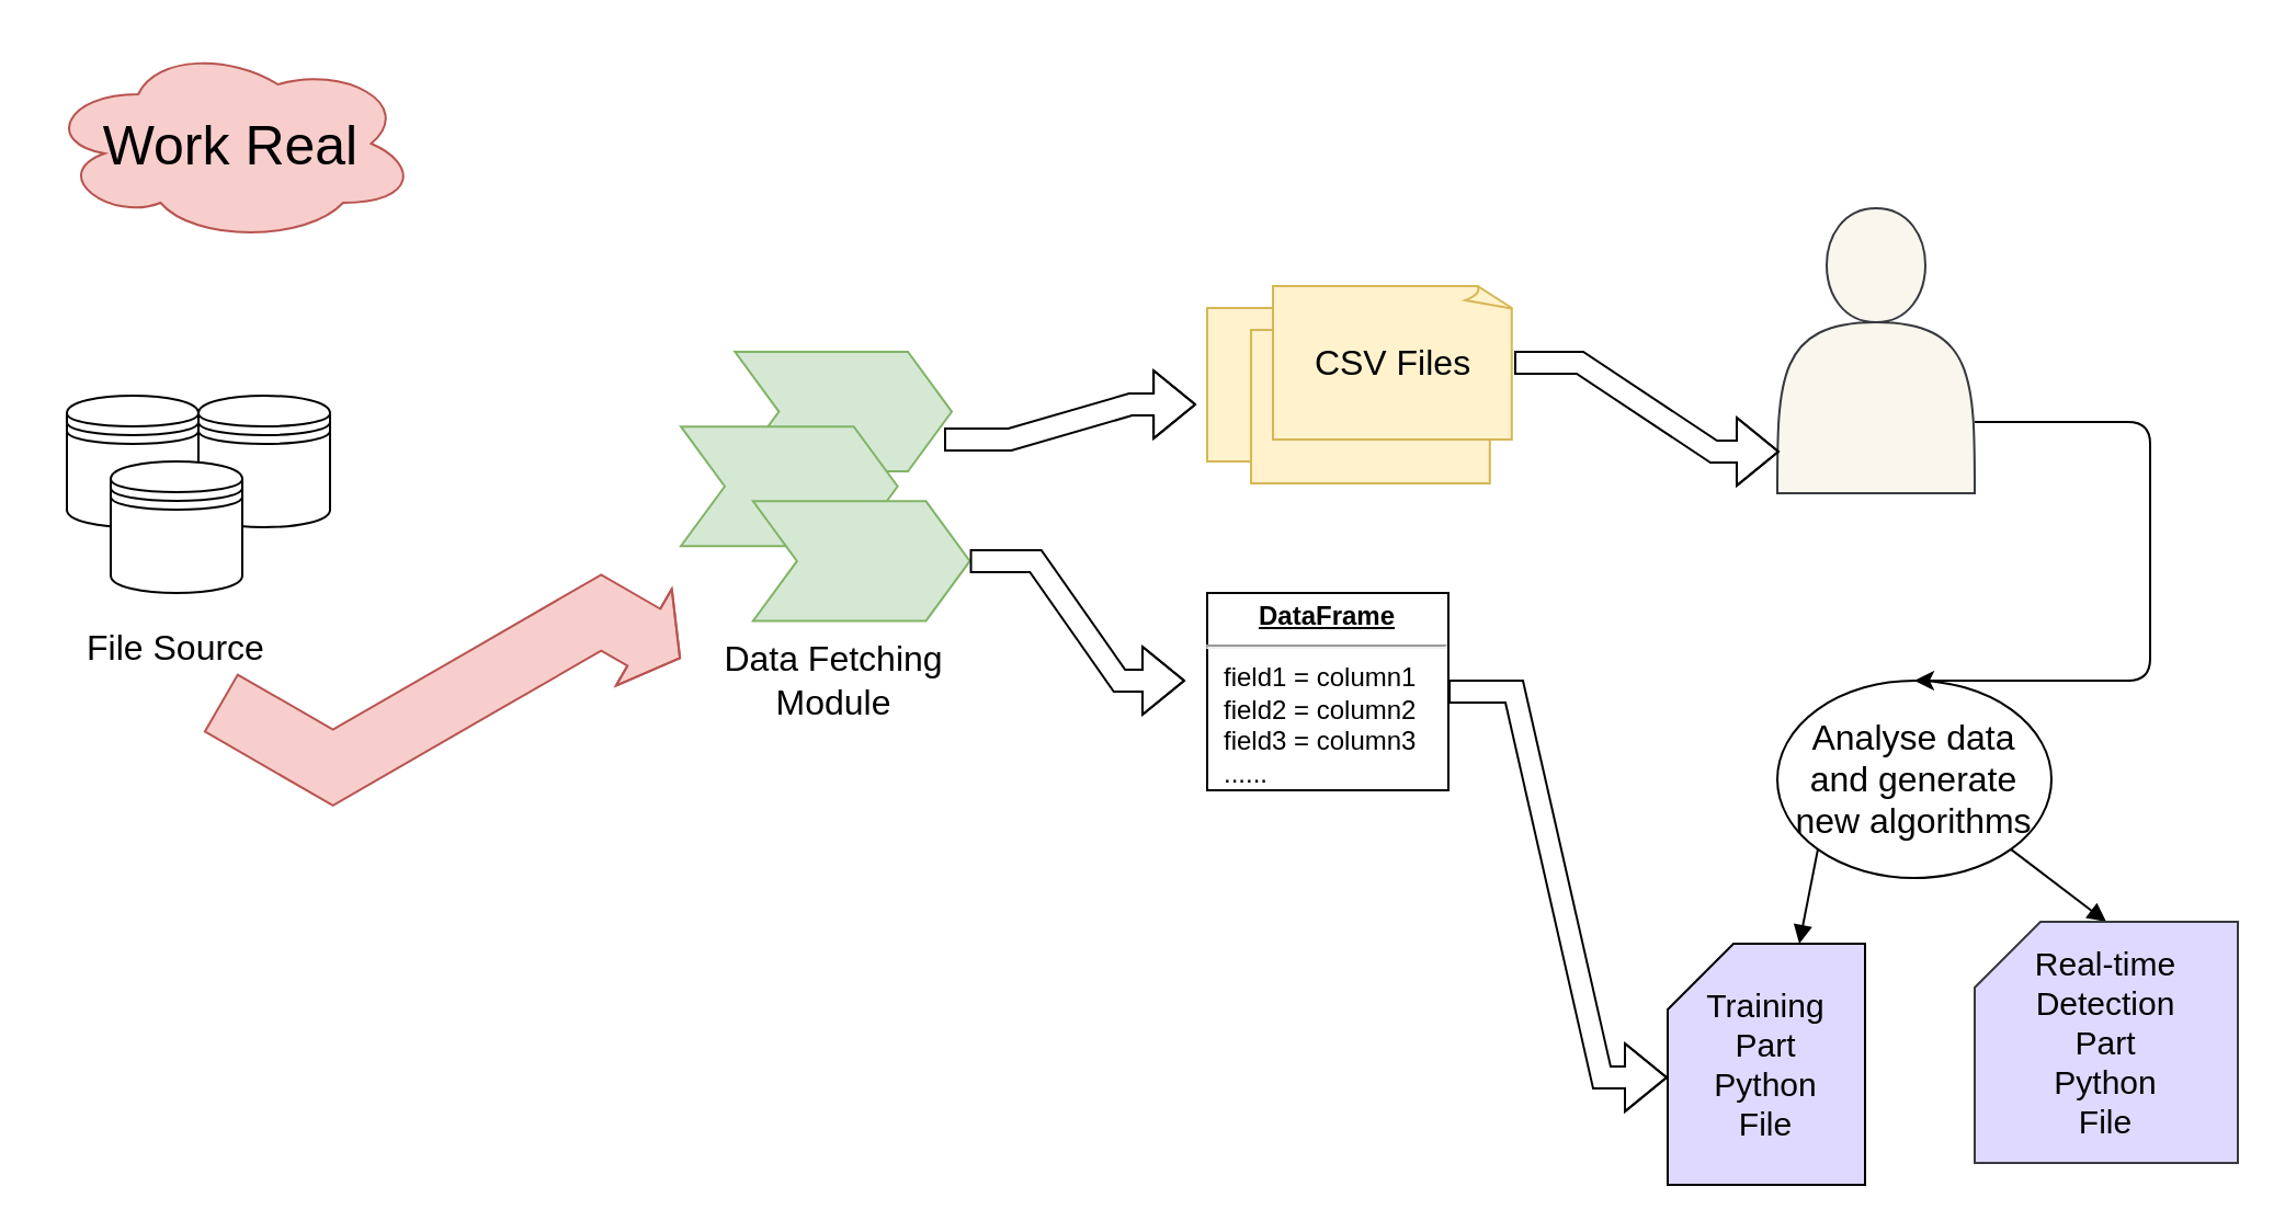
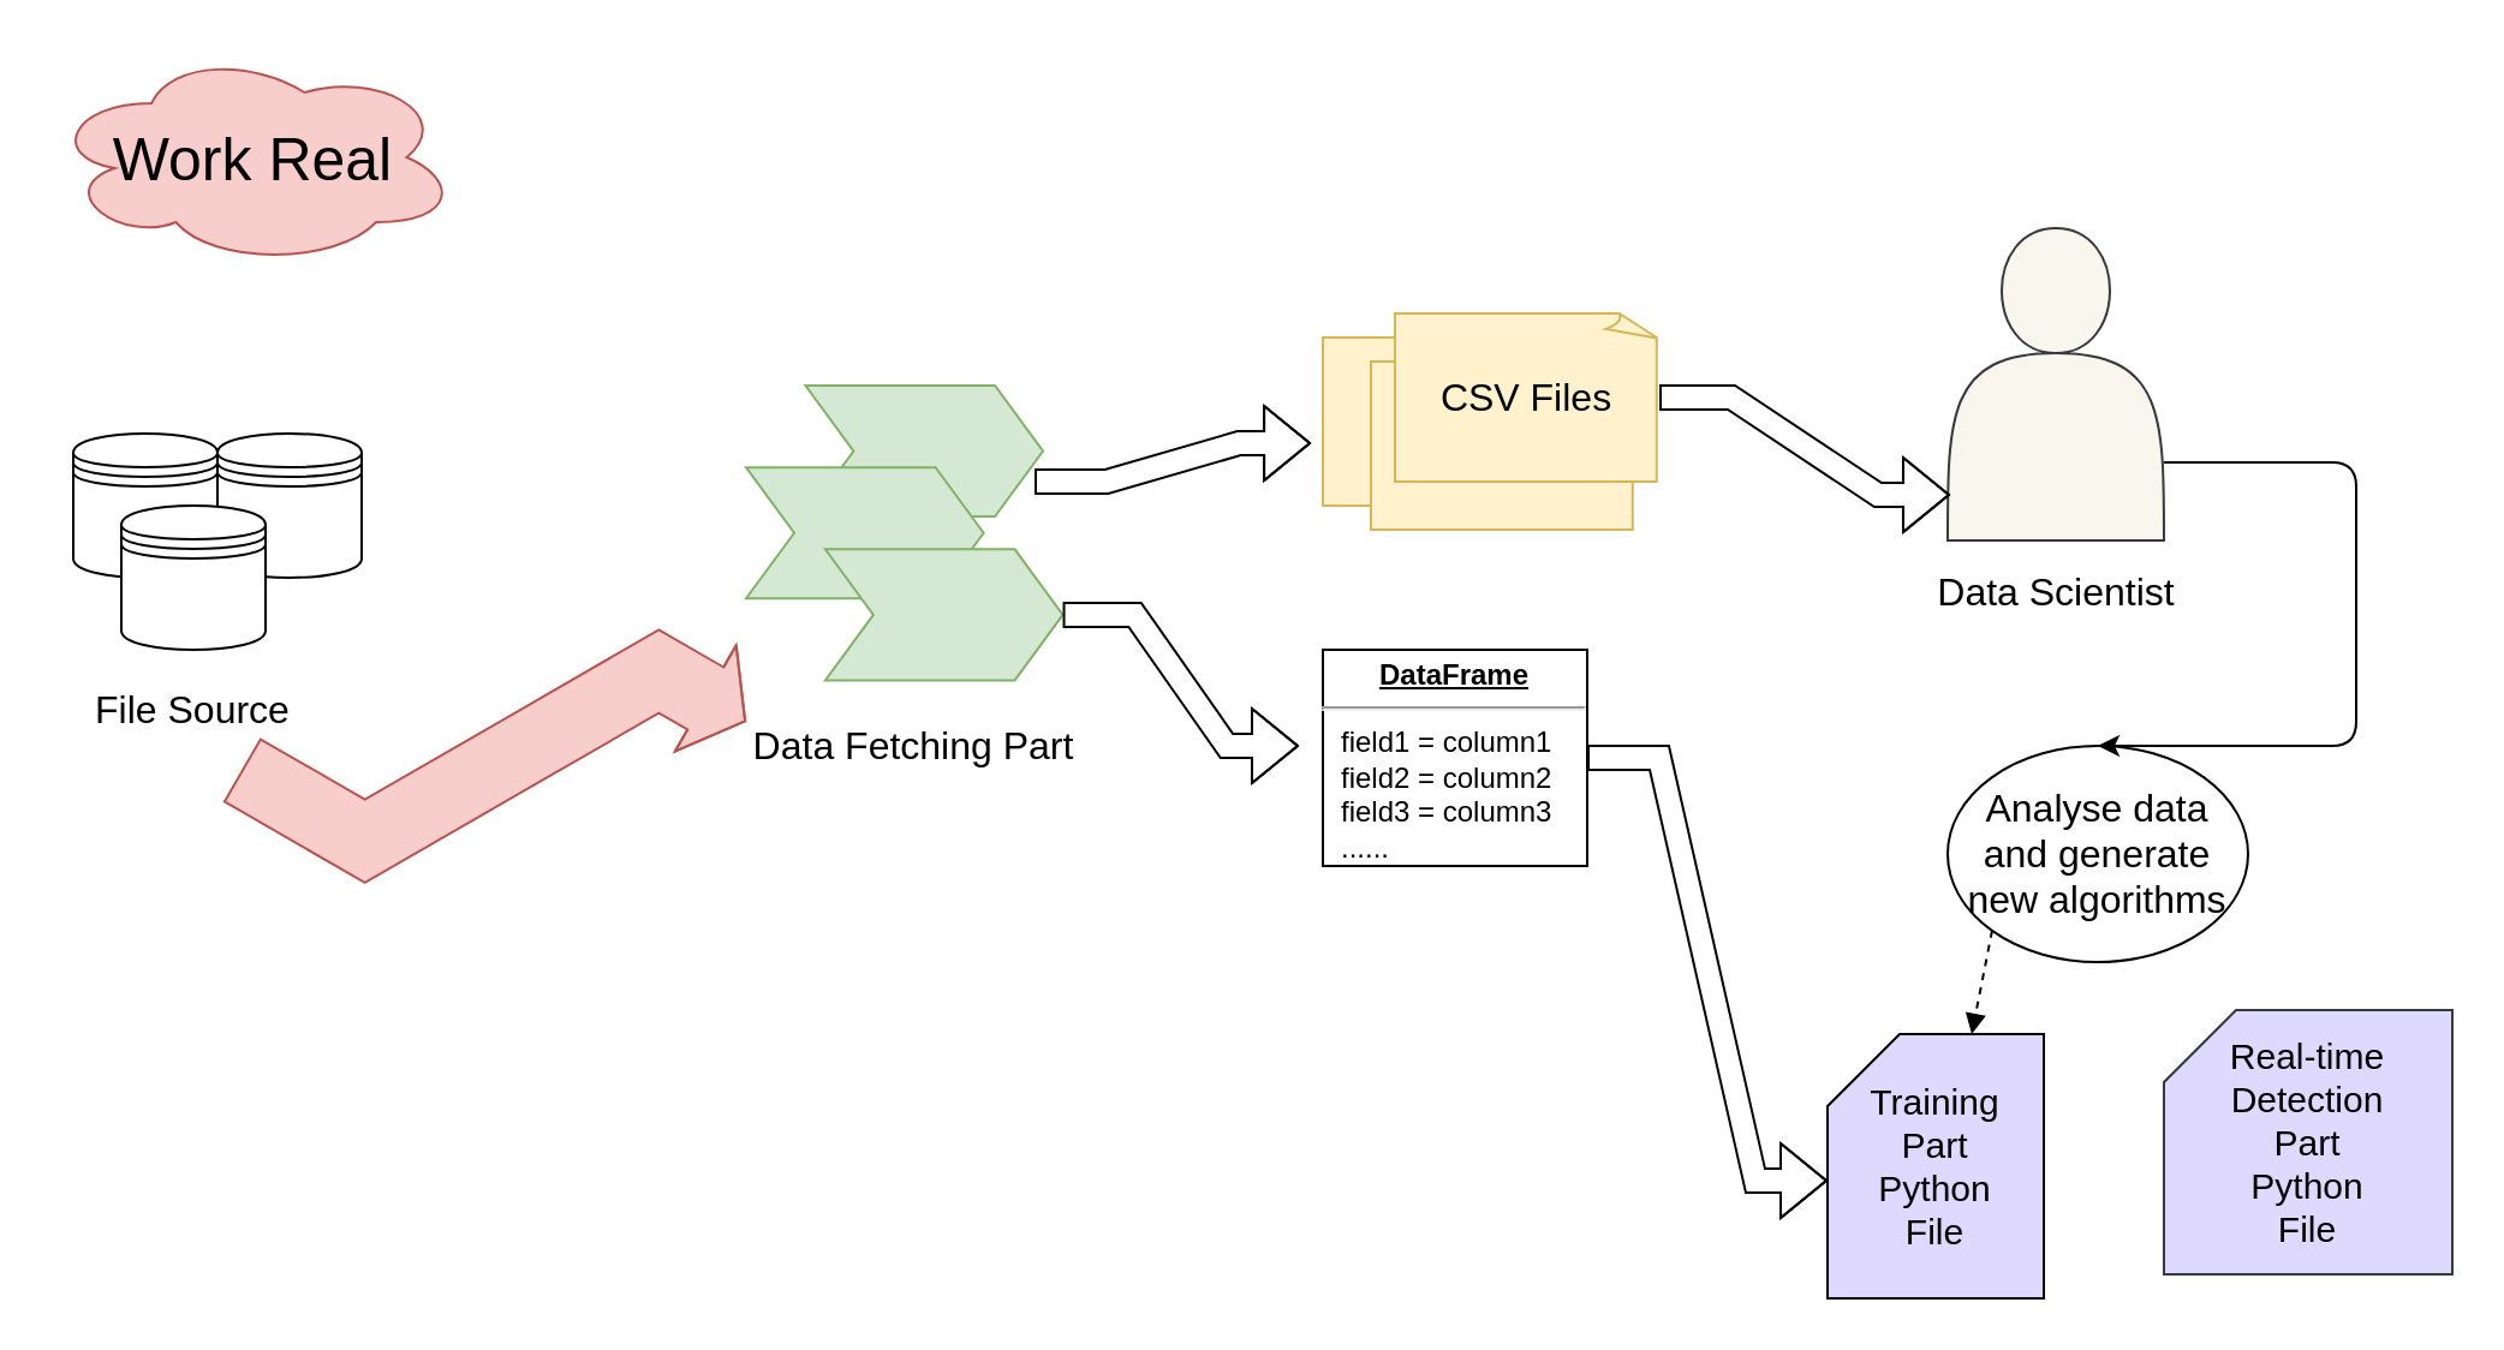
  <mxCell id="0" />
  <mxCell id="1" parent="0" />
  <mxCell id="2" value="&lt;span style=&quot;font-size: 25px&quot;&gt;Work Real&lt;/span&gt;" style="ellipse;shape=cloud;whiteSpace=wrap;html=1;fillColor=#f8cecc;strokeColor=#b85450;" vertex="1" parent="1"><mxGeometry x="20" y="20" width="170" height="90" as="geometry" /></mxCell>
  <mxCell id="3" value="" style="group" vertex="1" connectable="0" parent="1"><mxGeometry x="20" y="180" width="130" height="130" as="geometry" /></mxCell>
  <mxCell id="4" value="" style="shape=datastore;whiteSpace=wrap;html=1;" vertex="1" parent="3"><mxGeometry x="10" width="60" height="60" as="geometry" /></mxCell>
  <mxCell id="5" value="" style="shape=datastore;whiteSpace=wrap;html=1;" vertex="1" parent="3"><mxGeometry x="70" width="60" height="60" as="geometry" /></mxCell>
  <mxCell id="6" value="" style="shape=datastore;whiteSpace=wrap;html=1;" vertex="1" parent="3"><mxGeometry x="30" y="30" width="60" height="60" as="geometry" /></mxCell>
  <mxCell id="7" value="&lt;font style=&quot;font-size: 16px&quot;&gt;File Source&lt;/font&gt;" style="rounded=0;whiteSpace=wrap;html=1;fillColor=none;strokeColor=none;gradientColor=none;" vertex="1" parent="3"><mxGeometry y="100" width="120" height="30" as="geometry" /></mxCell>
  <mxCell id="8" value="" style="group" vertex="1" connectable="0" parent="1"><mxGeometry x="310" y="160" width="140" height="160.45" as="geometry" /></mxCell>
  <mxCell id="9" value="" style="group" vertex="1" connectable="0" parent="8"><mxGeometry width="140" height="160.45" as="geometry" /></mxCell>
  <mxCell id="10" value="" style="shape=step;perimeter=stepPerimeter;whiteSpace=wrap;html=1;fixedSize=1;fillColor=#d5e8d4;strokeColor=#82b366;" vertex="1" parent="9"><mxGeometry x="24.706" width="98.824" height="54.545" as="geometry" /></mxCell>
  <mxCell id="11" value="" style="shape=step;perimeter=stepPerimeter;whiteSpace=wrap;html=1;fixedSize=1;fillColor=#d5e8d4;strokeColor=#82b366;" vertex="1" parent="9"><mxGeometry y="34.091" width="98.824" height="54.545" as="geometry" /></mxCell>
  <mxCell id="12" value="" style="shape=step;perimeter=stepPerimeter;whiteSpace=wrap;html=1;fixedSize=1;fillColor=#d5e8d4;strokeColor=#82b366;" vertex="1" parent="9"><mxGeometry x="32.941" y="68.182" width="98.824" height="54.545" as="geometry" /></mxCell>
- <mxCell id="13" value="&lt;font style=&quot;font-size: 16px&quot;&gt;Data Fetching Module&lt;/font&gt;" style="rounded=0;whiteSpace=wrap;html=1;fillColor=none;gradientColor=none;strokeColor=none;" vertex="1" parent="9"><mxGeometry y="139.995" width="140" height="20.455" as="geometry" /></mxCell>
+ <mxCell id="13" value="&lt;font style=&quot;font-size: 16px&quot;&gt;Data Fetching Part&lt;/font&gt;" style="rounded=0;whiteSpace=wrap;html=1;fillColor=none;gradientColor=none;strokeColor=none;" vertex="1" parent="9"><mxGeometry y="139.995" width="140" height="20.455" as="geometry" /></mxCell>
  <mxCell id="14" style="edgeStyle=isometricEdgeStyle;rounded=0;orthogonalLoop=1;jettySize=auto;html=1;fillColor=#f8cecc;strokeColor=#b85450;shape=flexArrow;elbow=vertical;width=30;endSize=6;entryX=0;entryY=0;entryDx=0;entryDy=0;" edge="1" parent="1" target="13"><mxGeometry relative="1" as="geometry"><mxPoint x="100" y="320" as="sourcePoint" /><mxPoint x="320" y="310" as="targetPoint" /><Array as="points"><mxPoint x="220" y="310" /></Array></mxGeometry></mxCell>
  <mxCell id="15" style="edgeStyle=entityRelationEdgeStyle;shape=flexArrow;rounded=0;orthogonalLoop=1;jettySize=auto;html=1;exitX=1;exitY=0.5;exitDx=0;exitDy=0;entryX=0;entryY=0.555;entryDx=0;entryDy=0;entryPerimeter=0;endArrow=block;" edge="1" parent="1" source="16" target="31"><mxGeometry relative="1" as="geometry" /></mxCell>
  <mxCell id="16" value="&lt;p style=&quot;margin: 0px ; margin-top: 4px ; text-align: center ; text-decoration: underline&quot;&gt;&lt;b&gt;DataFrame&lt;/b&gt;&lt;/p&gt;&lt;hr&gt;&lt;p style=&quot;margin: 0px ; margin-left: 8px&quot;&gt;field1 = column1&lt;br&gt;field2 = column2&lt;br&gt;field3 = column3&lt;/p&gt;&lt;p style=&quot;margin: 0px ; margin-left: 8px&quot;&gt;......&lt;/p&gt;" style="verticalAlign=top;align=left;overflow=fill;fontSize=12;fontFamily=Helvetica;html=1;fillColor=none;gradientColor=none;" vertex="1" parent="1"><mxGeometry x="550" y="270" width="110" height="90" as="geometry" /></mxCell>
  <mxCell id="17" value="" style="group" vertex="1" connectable="0" parent="1"><mxGeometry x="550" y="130" width="140" height="90" as="geometry" /></mxCell>
  <mxCell id="18" value="&lt;font style=&quot;font-size: 16px&quot;&gt;CSV Files&lt;/font&gt;" style="whiteSpace=wrap;html=1;shape=mxgraph.basic.document;fillColor=#fff2cc;strokeColor=#d6b656;" vertex="1" parent="17"><mxGeometry y="10" width="110" height="70" as="geometry" /></mxCell>
  <mxCell id="19" value="&lt;font style=&quot;font-size: 16px&quot;&gt;CSV Files&lt;/font&gt;" style="whiteSpace=wrap;html=1;shape=mxgraph.basic.document;fillColor=#fff2cc;strokeColor=#d6b656;" vertex="1" parent="17"><mxGeometry x="20" y="20" width="110" height="70" as="geometry" /></mxCell>
  <mxCell id="20" value="&lt;font style=&quot;font-size: 16px&quot;&gt;CSV Files&lt;/font&gt;" style="whiteSpace=wrap;html=1;shape=mxgraph.basic.document;fillColor=#fff2cc;strokeColor=#d6b656;" vertex="1" parent="17"><mxGeometry x="30" width="110" height="70" as="geometry" /></mxCell>
  <mxCell id="21" style="edgeStyle=entityRelationEdgeStyle;shape=flexArrow;rounded=0;orthogonalLoop=1;jettySize=auto;html=1;entryX=-0.045;entryY=0.629;entryDx=0;entryDy=0;entryPerimeter=0;" edge="1" parent="1" target="18"><mxGeometry relative="1" as="geometry"><mxPoint x="430" y="200" as="sourcePoint" /></mxGeometry></mxCell>
  <mxCell id="22" style="edgeStyle=entityRelationEdgeStyle;shape=flexArrow;rounded=0;orthogonalLoop=1;jettySize=auto;html=1;exitX=1;exitY=0.5;exitDx=0;exitDy=0;" edge="1" parent="1" source="12"><mxGeometry relative="1" as="geometry"><mxPoint x="540" y="310" as="targetPoint" /></mxGeometry></mxCell>
  <mxCell id="23" value="" style="group" vertex="1" connectable="0" parent="1"><mxGeometry x="800" y="94.5" width="110" height="161" as="geometry" /></mxCell>
  <mxCell id="24" value="" style="shape=actor;whiteSpace=wrap;html=1;fillColor=#f9f7ed;strokeColor=#36393d;" vertex="1" parent="23"><mxGeometry x="10" width="90" height="130" as="geometry" /></mxCell>
- <mxCell id="26" style="rounded=0;orthogonalLoop=1;jettySize=auto;html=1;exitX=0;exitY=1;exitDx=0;exitDy=0;entryX=0;entryY=0;entryDx=60;entryDy=0;entryPerimeter=0;endArrow=block;" edge="1" parent="1" source="28" target="31"><mxGeometry relative="1" as="geometry" /></mxCell>
- <mxCell id="27" style="edgeStyle=none;rounded=0;orthogonalLoop=1;jettySize=auto;html=1;exitX=1;exitY=1;exitDx=0;exitDy=0;entryX=0;entryY=0;entryDx=60;entryDy=0;entryPerimeter=0;endArrow=block;" edge="1" parent="1" source="28" target="32"><mxGeometry relative="1" as="geometry" /></mxCell>
+ <mxCell id="25" value="&lt;font style=&quot;font-size: 16px&quot;&gt;Data Scientist&lt;/font&gt;" style="text;html=1;align=center;verticalAlign=middle;resizable=0;points=[];autosize=1;" vertex="1" parent="23"><mxGeometry y="141" width="110" height="20" as="geometry" /></mxCell>
+ <mxCell id="26" style="rounded=0;orthogonalLoop=1;jettySize=auto;html=1;exitX=0;exitY=1;exitDx=0;exitDy=0;entryX=0;entryY=0;entryDx=60;entryDy=0;entryPerimeter=0;endArrow=block;dashed=1;" edge="1" parent="1" source="28" target="31"><mxGeometry relative="1" as="geometry" /></mxCell>
  <mxCell id="28" value="&lt;font style=&quot;font-size: 16px&quot;&gt;Analyse data and generate new algorithms&lt;/font&gt;" style="ellipse;whiteSpace=wrap;html=1;fillColor=none;gradientColor=none;" vertex="1" parent="1"><mxGeometry x="810" y="310" width="125" height="90" as="geometry" /></mxCell>
  <mxCell id="29" style="edgeStyle=entityRelationEdgeStyle;shape=flexArrow;rounded=0;orthogonalLoop=1;jettySize=auto;html=1;exitX=1;exitY=0.5;exitDx=0;exitDy=0;exitPerimeter=0;entryX=0.011;entryY=0.854;entryDx=0;entryDy=0;entryPerimeter=0;elbow=vertical;" edge="1" parent="1" source="20" target="24"><mxGeometry relative="1" as="geometry" /></mxCell>
  <mxCell id="30" value="" style="edgeStyle=elbowEdgeStyle;elbow=horizontal;endArrow=classic;html=1;exitX=1;exitY=0.75;exitDx=0;exitDy=0;entryX=0.5;entryY=0;entryDx=0;entryDy=0;" edge="1" parent="1" source="24" target="28"><mxGeometry width="50" height="50" relative="1" as="geometry"><mxPoint x="910" y="180" as="sourcePoint" /><mxPoint x="1020" y="240" as="targetPoint" /><Array as="points"><mxPoint x="980" y="230" /><mxPoint x="1020" y="210" /></Array></mxGeometry></mxCell>
  <mxCell id="31" value="&lt;font style=&quot;font-size: 15px&quot;&gt;Training&lt;br&gt;Part &lt;br&gt;Python&lt;br&gt;File&lt;br&gt;&lt;/font&gt;" style="shape=card;whiteSpace=wrap;html=1;fillColor=#DFD9FF;gradientColor=none;" vertex="1" parent="1"><mxGeometry x="760" y="430" width="90" height="110" as="geometry" /></mxCell>
  <mxCell id="32" value="&lt;font style=&quot;font-size: 15px&quot;&gt;Real-time&lt;br&gt;Detection&lt;br&gt;Part&lt;br&gt;Python&lt;br&gt;File&lt;/font&gt;" style="shape=card;whiteSpace=wrap;html=1;fillColor=#DFD9FF;strokeColor=#36393d;" vertex="1" parent="1"><mxGeometry x="900" y="420" width="120" height="110" as="geometry" /></mxCell>
